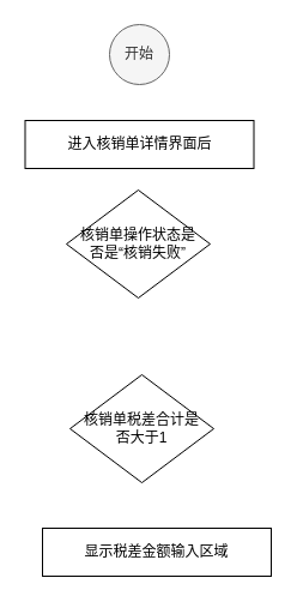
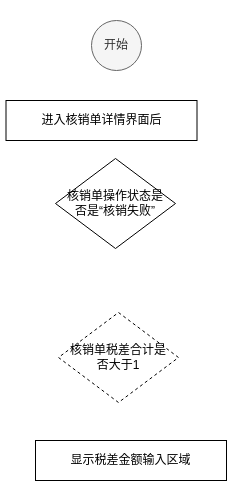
  <mxCell id="0" />
  <mxCell id="1" parent="0" />
- <mxCell id="2" value="进入核销单详情界面后" style="rounded=0;whiteSpace=wrap;html=1;" vertex="1" parent="1"><mxGeometry x="20.5" y="100" width="191" height="40" as="geometry" /></mxCell>
+ <mxCell id="2" value="进入核销单详情界面后" style="rounded=0;whiteSpace=wrap;html=1;" vertex="1" parent="1"><mxGeometry x="5.5" y="100" width="191" height="40" as="geometry" /></mxCell>
  <mxCell id="3" value="开始" style="ellipse;whiteSpace=wrap;html=1;aspect=fixed;fillColor=#f5f5f5;strokeColor=#666666;fontColor=#333333;" vertex="1" parent="1"><mxGeometry x="91" y="20" width="50" height="50" as="geometry" /></mxCell>
  <mxCell id="4" value="核销单操作状态是&lt;br&gt;否是“核销失败”" style="rhombus;whiteSpace=wrap;html=1;" vertex="1" parent="1"><mxGeometry x="55" y="158" width="120" height="90" as="geometry" /></mxCell>
  <mxCell id="5" value="显示税差金额输入区域" style="rounded=0;whiteSpace=wrap;html=1;" vertex="1" parent="1"><mxGeometry x="35" y="440" width="191" height="40" as="geometry" /></mxCell>
- <mxCell id="6" value="核销单税差合计是&lt;br&gt;否大于1" style="rhombus;whiteSpace=wrap;html=1;" vertex="1" parent="1"><mxGeometry x="58" y="312" width="120" height="90" as="geometry" /></mxCell>
+ <mxCell id="6" value="核销单税差合计是&lt;br&gt;否大于1" style="rhombus;whiteSpace=wrap;html=1;dashed=1;" vertex="1" parent="1"><mxGeometry x="58" y="312" width="120" height="90" as="geometry" /></mxCell>
